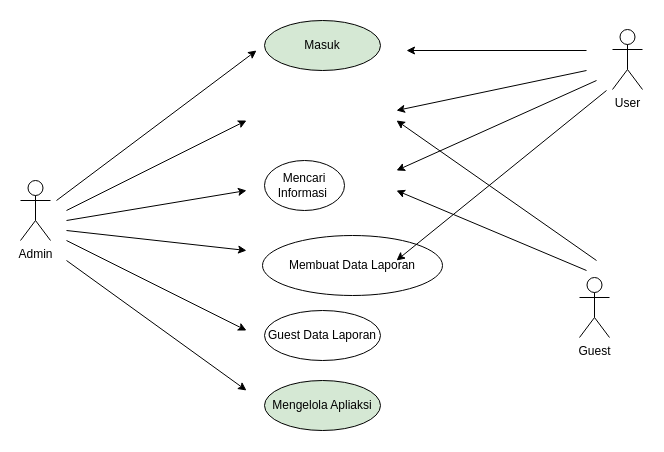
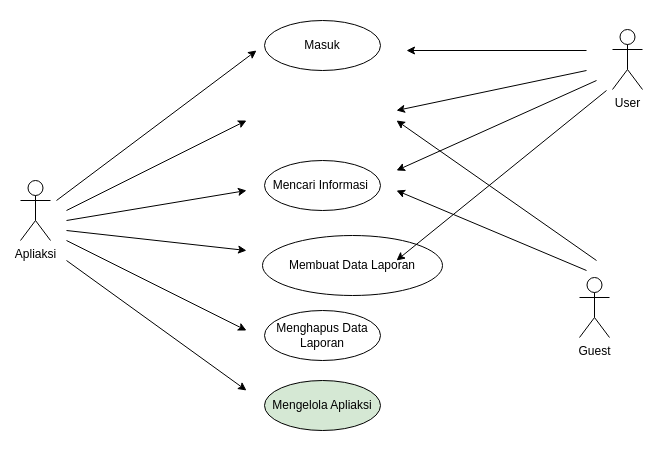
  <mxCell id="0" />
  <mxCell id="1" parent="0" />
- <mxCell id="2" value="Admin" style="shape=umlActor;verticalLabelPosition=bottom;verticalAlign=top;html=1;outlineConnect=0;" vertex="1" parent="1"><mxGeometry x="20" y="180" width="30" height="60" as="geometry" /></mxCell>
+ <mxCell id="2" value="Apliaksi" style="shape=umlActor;verticalLabelPosition=bottom;verticalAlign=top;html=1;outlineConnect=0;" vertex="1" parent="1"><mxGeometry x="20" y="180" width="30" height="60" as="geometry" /></mxCell>
  <mxCell id="3" value="User" style="shape=umlActor;verticalLabelPosition=bottom;verticalAlign=top;html=1;outlineConnect=0;" vertex="1" parent="1"><mxGeometry x="612" y="29" width="30" height="60" as="geometry" /></mxCell>
  <mxCell id="4" value="Guest" style="shape=umlActor;verticalLabelPosition=bottom;verticalAlign=top;html=1;outlineConnect=0;" vertex="1" parent="1"><mxGeometry x="579" y="277" width="30" height="60" as="geometry" /></mxCell>
- <mxCell id="5" value="Masuk" style="ellipse;whiteSpace=wrap;html=1;fillColor=#d5e8d4;" vertex="1" parent="1"><mxGeometry x="264" y="20" width="116" height="50" as="geometry" /></mxCell>
- <mxCell id="6" value="Mencari Informasi&amp;nbsp;" style="ellipse;whiteSpace=wrap;html=1;" vertex="1" parent="1"><mxGeometry x="264" y="160" width="80" height="50" as="geometry" /></mxCell>
+ <mxCell id="5" value="Masuk" style="ellipse;whiteSpace=wrap;html=1;" vertex="1" parent="1"><mxGeometry x="264" y="20" width="116" height="50" as="geometry" /></mxCell>
+ <mxCell id="6" value="Mencari Informasi&amp;nbsp;" style="ellipse;whiteSpace=wrap;html=1;" vertex="1" parent="1"><mxGeometry x="264" y="160" width="116" height="50" as="geometry" /></mxCell>
  <mxCell id="7" value="Membuat Data Laporan" style="ellipse;whiteSpace=wrap;html=1;" vertex="1" parent="1"><mxGeometry x="262" y="235" width="180" height="60" as="geometry" /></mxCell>
  <mxCell id="8" value="" style="endArrow=classic;html=1;rounded=0;" edge="1" parent="1"><mxGeometry width="50" height="50" relative="1" as="geometry"><mxPoint x="56" y="200" as="sourcePoint" /><mxPoint x="256" y="50" as="targetPoint" /></mxGeometry></mxCell>
  <mxCell id="9" value="" style="endArrow=classic;html=1;rounded=0;" edge="1" parent="1"><mxGeometry width="50" height="50" relative="1" as="geometry"><mxPoint x="586" y="50" as="sourcePoint" /><mxPoint x="406" y="50" as="targetPoint" /></mxGeometry></mxCell>
- <mxCell id="10" value="Guest Data Laporan" style="ellipse;whiteSpace=wrap;html=1;" vertex="1" parent="1"><mxGeometry x="264" y="310" width="116" height="50" as="geometry" /></mxCell>
+ <mxCell id="10" value="Menghapus Data Laporan" style="ellipse;whiteSpace=wrap;html=1;" vertex="1" parent="1"><mxGeometry x="264" y="310" width="116" height="50" as="geometry" /></mxCell>
  <mxCell id="11" value="" style="endArrow=classic;html=1;rounded=0;" edge="1" parent="1"><mxGeometry width="50" height="50" relative="1" as="geometry"><mxPoint x="66" y="210" as="sourcePoint" /><mxPoint x="246" y="120" as="targetPoint" /></mxGeometry></mxCell>
  <mxCell id="12" value="" style="endArrow=classic;html=1;rounded=0;" edge="1" parent="1"><mxGeometry width="50" height="50" relative="1" as="geometry"><mxPoint x="66" y="220" as="sourcePoint" /><mxPoint x="246" y="190" as="targetPoint" /></mxGeometry></mxCell>
  <mxCell id="13" value="" style="endArrow=classic;html=1;rounded=0;" edge="1" parent="1"><mxGeometry width="50" height="50" relative="1" as="geometry"><mxPoint x="66" y="230" as="sourcePoint" /><mxPoint x="246" y="250" as="targetPoint" /></mxGeometry></mxCell>
  <mxCell id="14" value="" style="endArrow=classic;html=1;rounded=0;" edge="1" parent="1"><mxGeometry width="50" height="50" relative="1" as="geometry"><mxPoint x="66" y="240" as="sourcePoint" /><mxPoint x="246" y="330" as="targetPoint" /></mxGeometry></mxCell>
  <mxCell id="15" value="" style="endArrow=classic;html=1;rounded=0;" edge="1" parent="1"><mxGeometry width="50" height="50" relative="1" as="geometry"><mxPoint x="586" y="70" as="sourcePoint" /><mxPoint x="396" y="110" as="targetPoint" /></mxGeometry></mxCell>
  <mxCell id="16" value="" style="endArrow=classic;html=1;rounded=0;" edge="1" parent="1"><mxGeometry width="50" height="50" relative="1" as="geometry"><mxPoint x="596" y="80" as="sourcePoint" /><mxPoint x="396" y="170" as="targetPoint" /></mxGeometry></mxCell>
  <mxCell id="17" value="" style="endArrow=classic;html=1;rounded=0;" edge="1" parent="1"><mxGeometry width="50" height="50" relative="1" as="geometry"><mxPoint x="606" y="90" as="sourcePoint" /><mxPoint x="396" y="260" as="targetPoint" /></mxGeometry></mxCell>
  <mxCell id="18" value="" style="endArrow=classic;html=1;rounded=0;" edge="1" parent="1"><mxGeometry width="50" height="50" relative="1" as="geometry"><mxPoint x="596" y="260" as="sourcePoint" /><mxPoint x="396" y="120" as="targetPoint" /></mxGeometry></mxCell>
  <mxCell id="19" value="" style="endArrow=classic;html=1;rounded=0;" edge="1" parent="1"><mxGeometry width="50" height="50" relative="1" as="geometry"><mxPoint x="586" y="270" as="sourcePoint" /><mxPoint x="396" y="190" as="targetPoint" /></mxGeometry></mxCell>
  <mxCell id="20" value="Mengelola Apliaksi" style="ellipse;whiteSpace=wrap;html=1;fillColor=#d5e8d4;" vertex="1" parent="1"><mxGeometry x="264" y="380" width="116" height="50" as="geometry" /></mxCell>
  <mxCell id="21" value="" style="endArrow=classic;html=1;rounded=0;" edge="1" parent="1"><mxGeometry width="50" height="50" relative="1" as="geometry"><mxPoint x="66" y="260" as="sourcePoint" /><mxPoint x="246" y="390" as="targetPoint" /></mxGeometry></mxCell>
